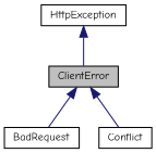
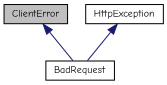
  digraph {
    fontname="Comic Neue"
    node [color=black fillcolor=white fontname="Comic Neue" fontsize=10 shape=record style=filled]
    edge [color=midnightblue dir=back fontname="Comic Neue" fontsize=10 labelfontname=Helvetica labelfontsize=10 style=solid]
    n1 [fillcolor=grey75 fontcolor=black height=0.2 label=ClientError width=0.4]
    n2 [height=0.2 label=BadRequest width=0.4]
-   n3 [height=0.2 label=Conflict width=0.4]
    n4 [height=0.2 label=HttpException width=0.4]
    n1 -> n2
-   n1 -> n3
-   n4 -> n1
+   n4 -> n2
  }
